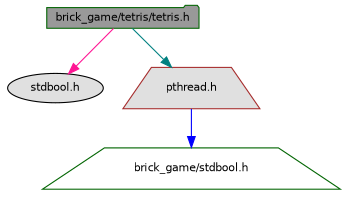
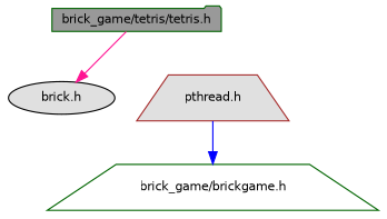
  digraph {
    fontname="DejaVu Sans"
    node [color=darkgreen fillcolor="#E0E0E0" fontname="DejaVu Sans" fontsize=10 shape=trapezium style=filled]
    edge [fontname="DejaVu Sans" fontsize=10 labelfontname=Helvetica labelfontsize=10 style=solid]
    n1 [fillcolor=grey60 fontcolor=black height=0.2 label="brick_game/tetris/tetris.h" shape=folder width=0.4]
-   n2 [color=black height=0.2 label="stdbool.h" shape=ellipse width=0.4]
+   n2 [color=black height=0.2 label="brick.h" shape=ellipse width=0.4]
    n3 [color=brown height=0.2 label="pthread.h" width=0.4]
-   n4 [fillcolor=white height=0.2 label="brick_game/stdbool.h" width=0.4]
+   n4 [fillcolor=white height=0.2 label="brick_game/brickgame.h" width=0.4]
    n1 -> n2 [color=deeppink]
-   n1 -> n3 [color=teal]
    n3 -> n4 [color=blue]
  }
